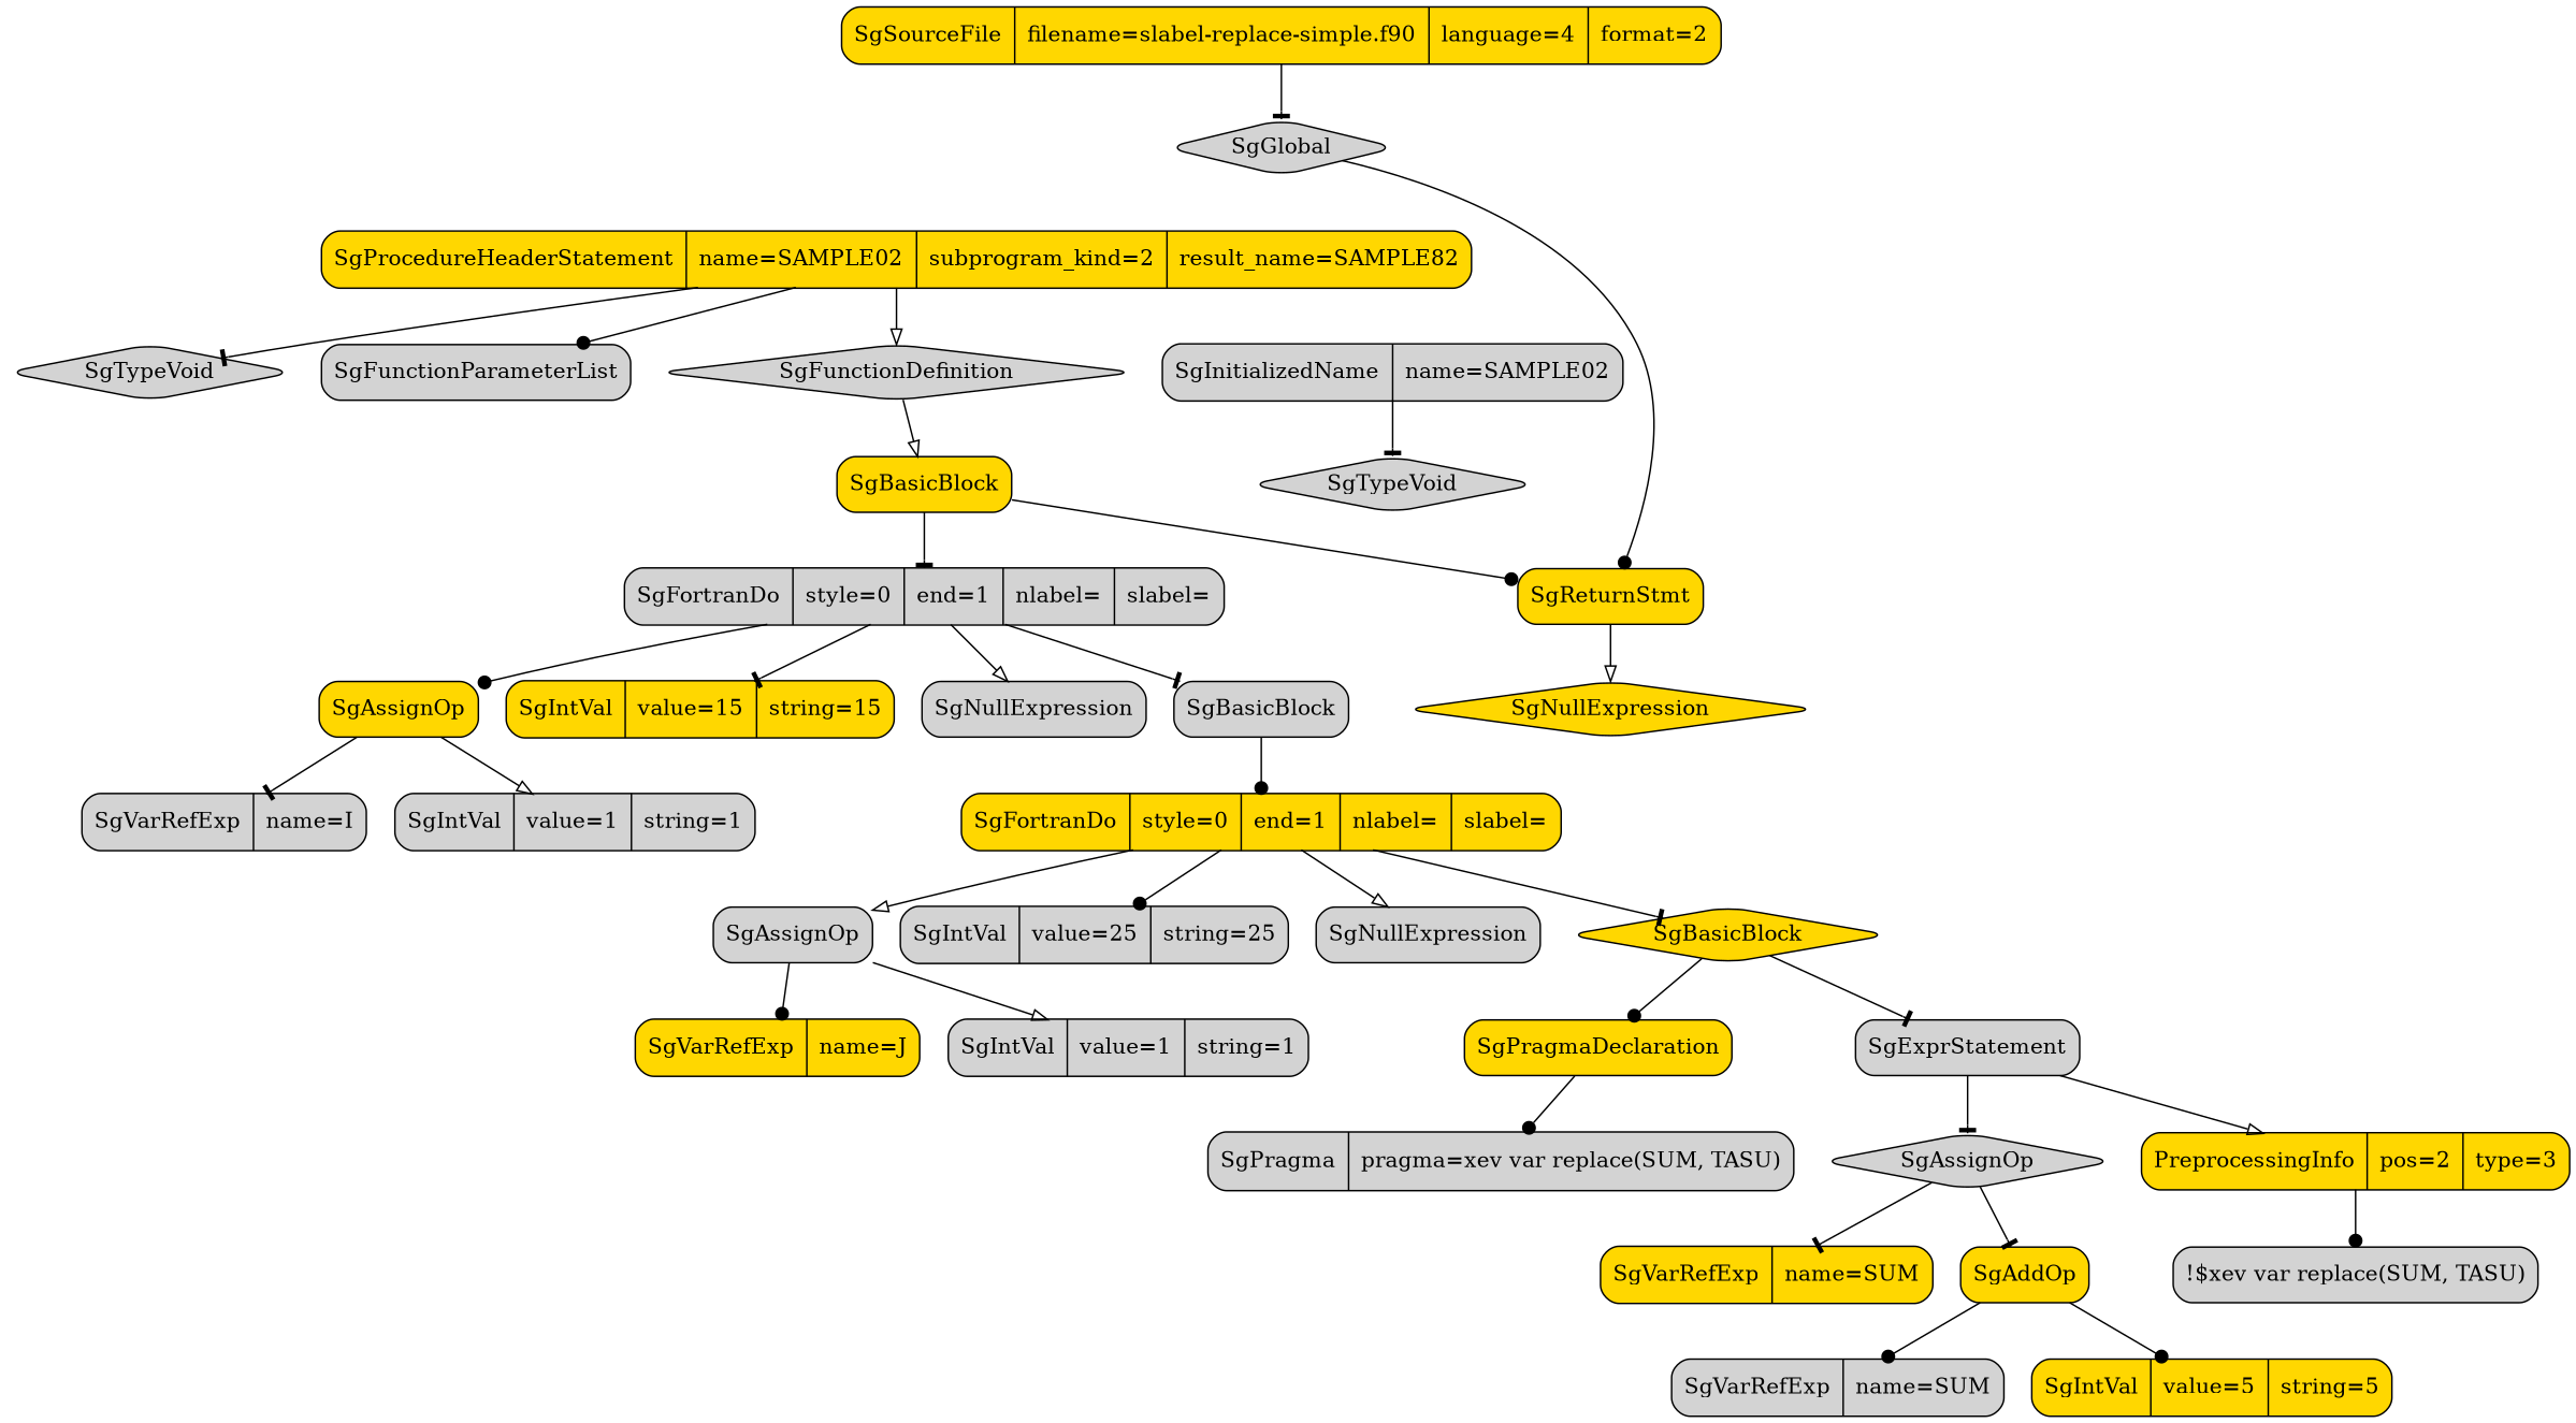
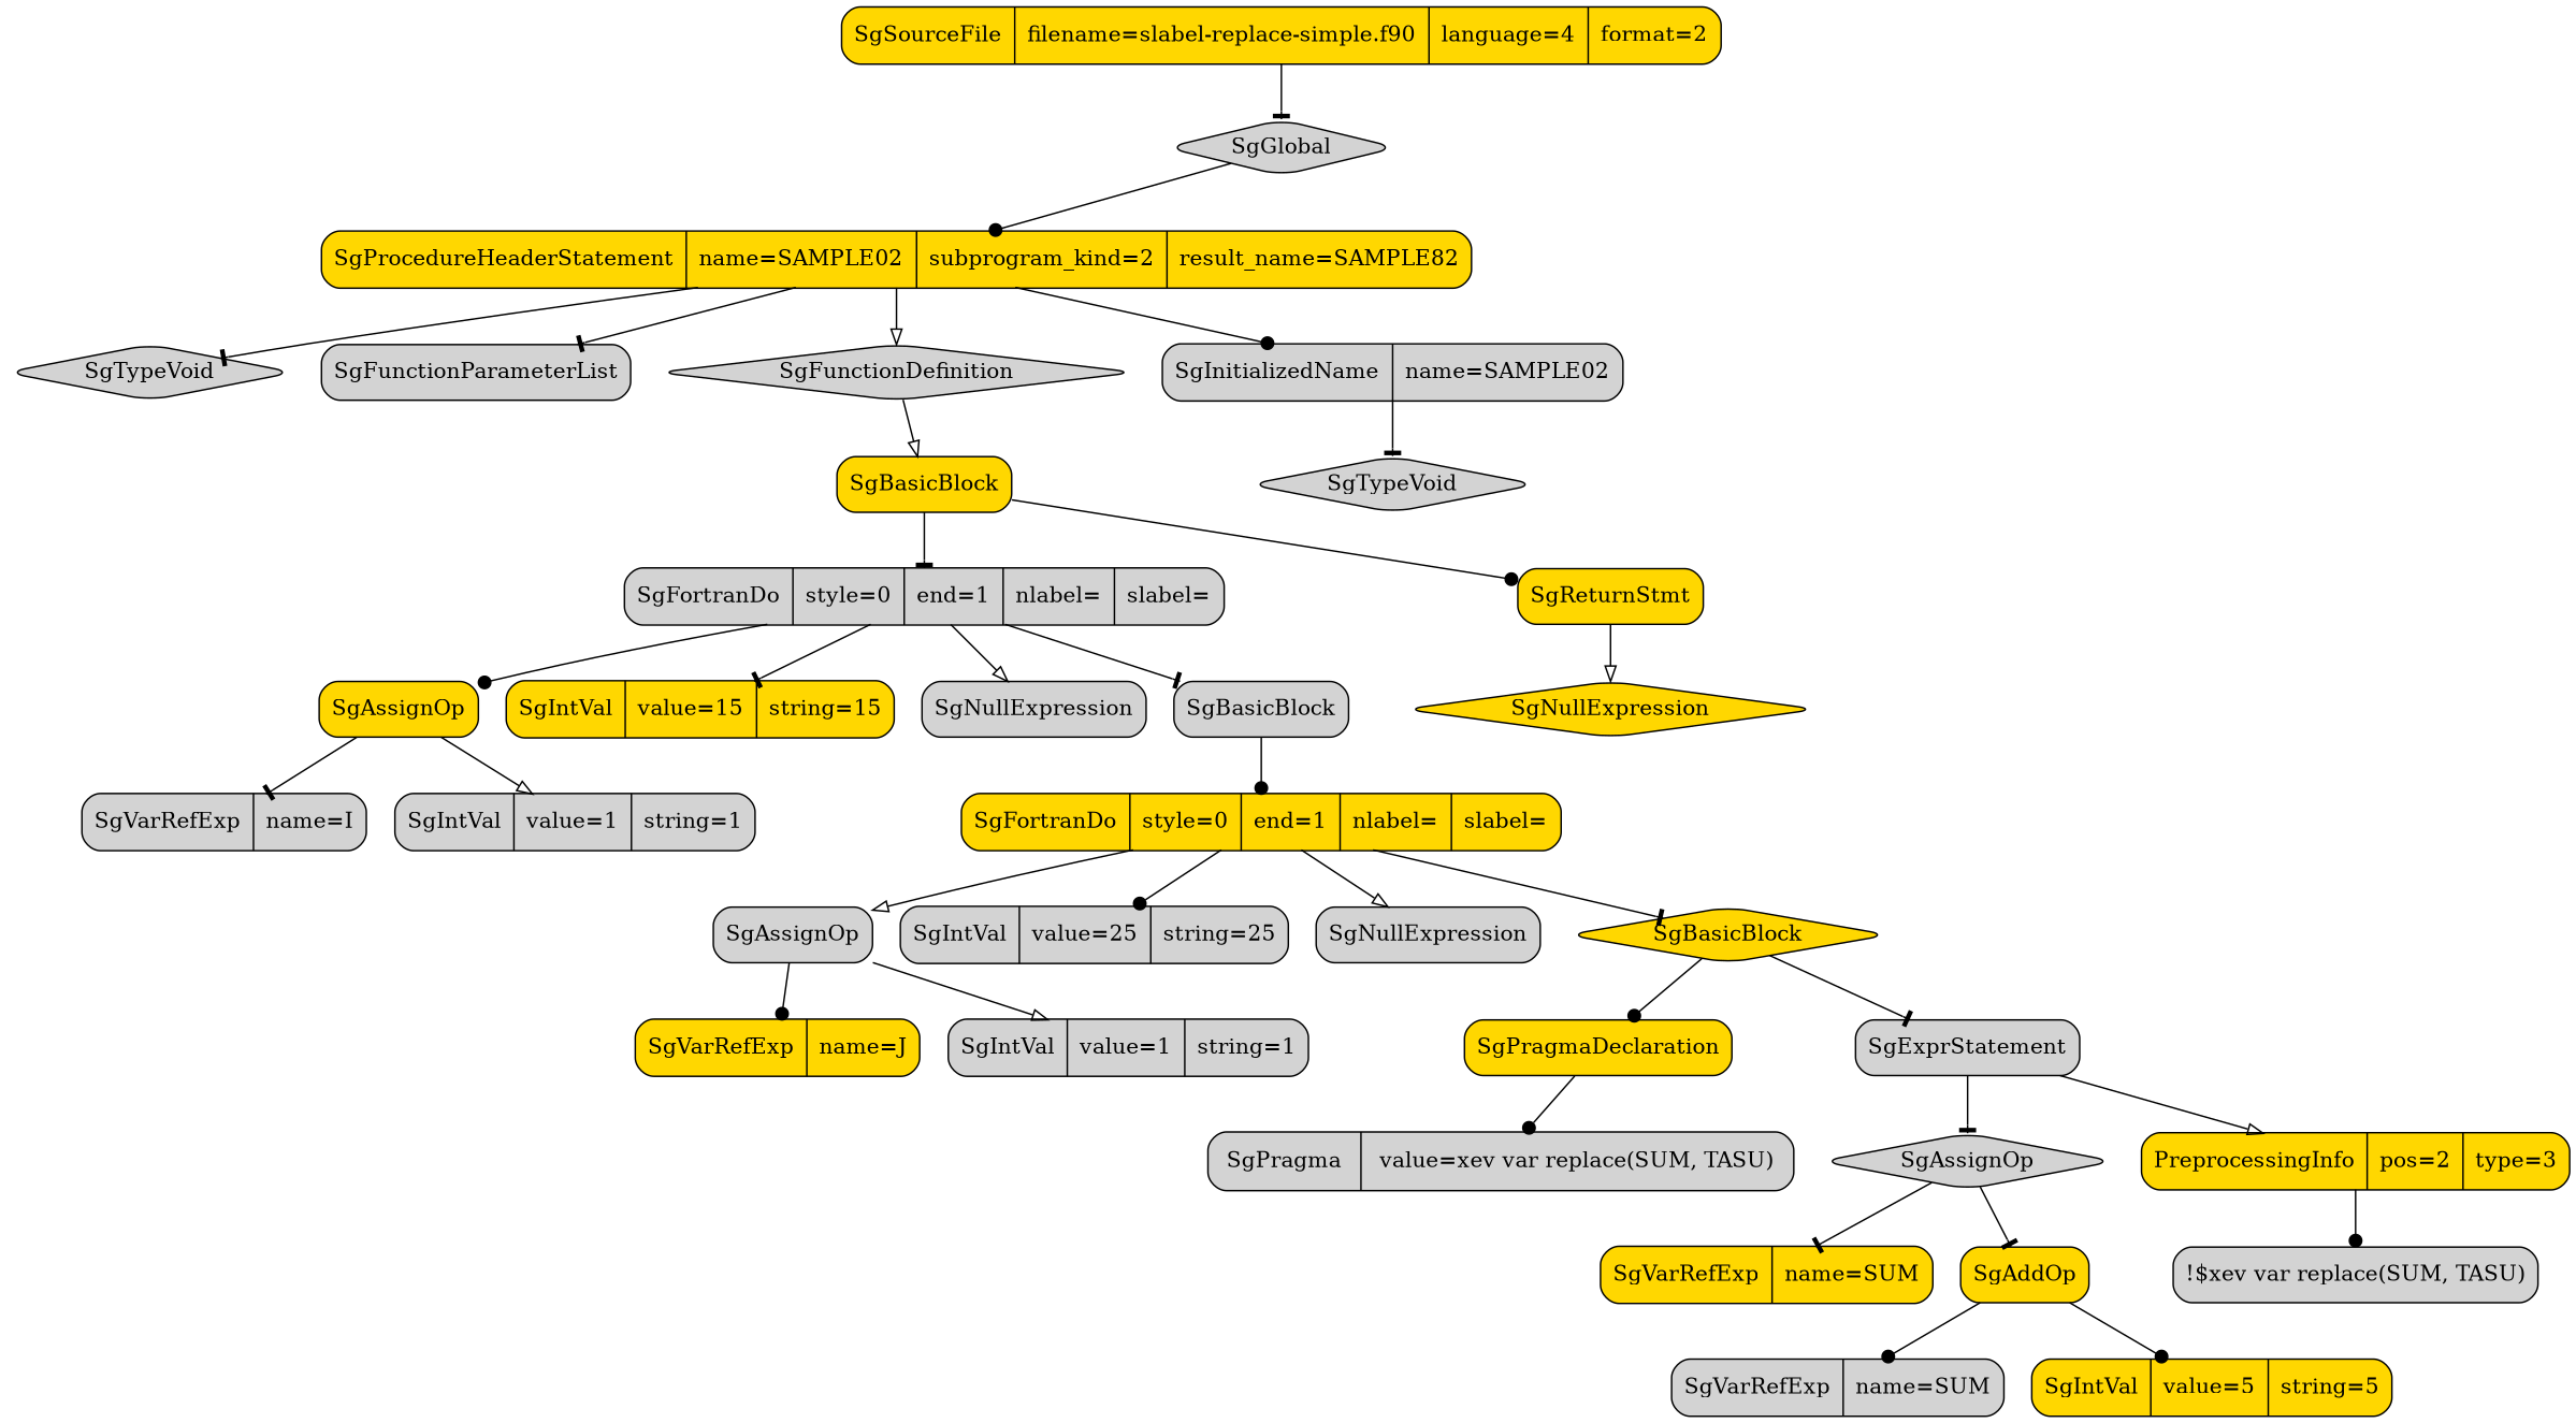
  digraph {
    node [fillcolor=lightgrey shape=record style="rounded,filled"]
    edge [arrowhead=tee]
    n1 [fillcolor=gold label="SgSourceFile|filename=slabel-replace-simple.f90|language=4|format=2"]
    n2 [label=SgGlobal shape=diamond]
    n3 [fillcolor=gold label="SgProcedureHeaderStatement|name=SAMPLE02|subprogram_kind=2|result_name=SAMPLE82"]
    n4 [label=SgTypeVoid shape=diamond]
    n5 [label=SgFunctionParameterList shape=box]
    n6 [label=SgFunctionDefinition shape=diamond]
    n7 [label="SgInitializedName|name=SAMPLE02"]
    n8 [fillcolor=gold label=SgBasicBlock shape=box]
    n9 [label=SgTypeVoid shape=diamond]
    n10 [label="SgFortranDo|style=0|end=1|nlabel=|slabel="]
    n11 [fillcolor=gold label=SgReturnStmt shape=box]
    n12 [fillcolor=gold label=SgAssignOp shape=box]
    n13 [fillcolor=gold label="SgIntVal|value=15|string=15"]
    n14 [label=SgNullExpression shape=box]
    n15 [label=SgBasicBlock shape=box]
    n16 [fillcolor=gold label=SgNullExpression shape=diamond]
    n17 [label="SgVarRefExp|name=I"]
    n18 [label="SgIntVal|value=1|string=1"]
    n19 [fillcolor=gold label="SgFortranDo|style=0|end=1|nlabel=|slabel="]
    n20 [label=SgAssignOp shape=box]
    n21 [label="SgIntVal|value=25|string=25"]
    n22 [label=SgNullExpression shape=box]
    n23 [fillcolor=gold label=SgBasicBlock shape=diamond]
    n24 [fillcolor=gold label="SgVarRefExp|name=J"]
    n25 [label="SgIntVal|value=1|string=1"]
    n26 [fillcolor=gold label=SgPragmaDeclaration shape=box]
    n27 [label=SgExprStatement shape=box]
-   n28 [label="SgPragma|pragma=xev var replace(SUM, TASU)"]
+   n28 [label="SgPragma|value=xev var replace(SUM, TASU)"]
    n29 [label=SgAssignOp shape=diamond]
    n30 [fillcolor=gold label="PreprocessingInfo|pos=2|type=3"]
    n31 [fillcolor=gold label="SgVarRefExp|name=SUM"]
    n32 [fillcolor=gold label=SgAddOp shape=box]
    n33 [label="!$xev var replace(SUM, TASU)" shape=box]
    n34 [label="SgVarRefExp|name=SUM"]
    n35 [fillcolor=gold label="SgIntVal|value=5|string=5"]
    n1 -> n2
-   n2 -> n11 [arrowhead=dot]
+   n2 -> n3 [arrowhead=dot]
    n3 -> n4
-   n3 -> n5 [arrowhead=dot]
+   n3 -> n5
    n3 -> n6 [arrowhead=onormal]
+   n3 -> n7 [arrowhead=dot]
    n6 -> n8 [arrowhead=onormal]
    n7 -> n9
    n8 -> n10
    n8 -> n11 [arrowhead=dot]
    n10 -> n12 [arrowhead=dot]
    n10 -> n13
    n10 -> n14 [arrowhead=onormal]
    n10 -> n15
    n11 -> n16 [arrowhead=onormal]
    n12 -> n17
    n12 -> n18 [arrowhead=onormal]
    n15 -> n19 [arrowhead=dot]
    n19 -> n20 [arrowhead=onormal]
    n19 -> n21 [arrowhead=dot]
    n19 -> n22 [arrowhead=onormal]
    n19 -> n23
    n20 -> n24 [arrowhead=dot]
    n20 -> n25 [arrowhead=onormal]
    n23 -> n26 [arrowhead=dot]
    n23 -> n27
    n26 -> n28 [arrowhead=dot]
    n27 -> n29
    n27 -> n30 [arrowhead=onormal]
    n29 -> n31
    n29 -> n32
    n30 -> n33 [arrowhead=dot]
    n32 -> n34 [arrowhead=dot]
    n32 -> n35 [arrowhead=dot]
  }
